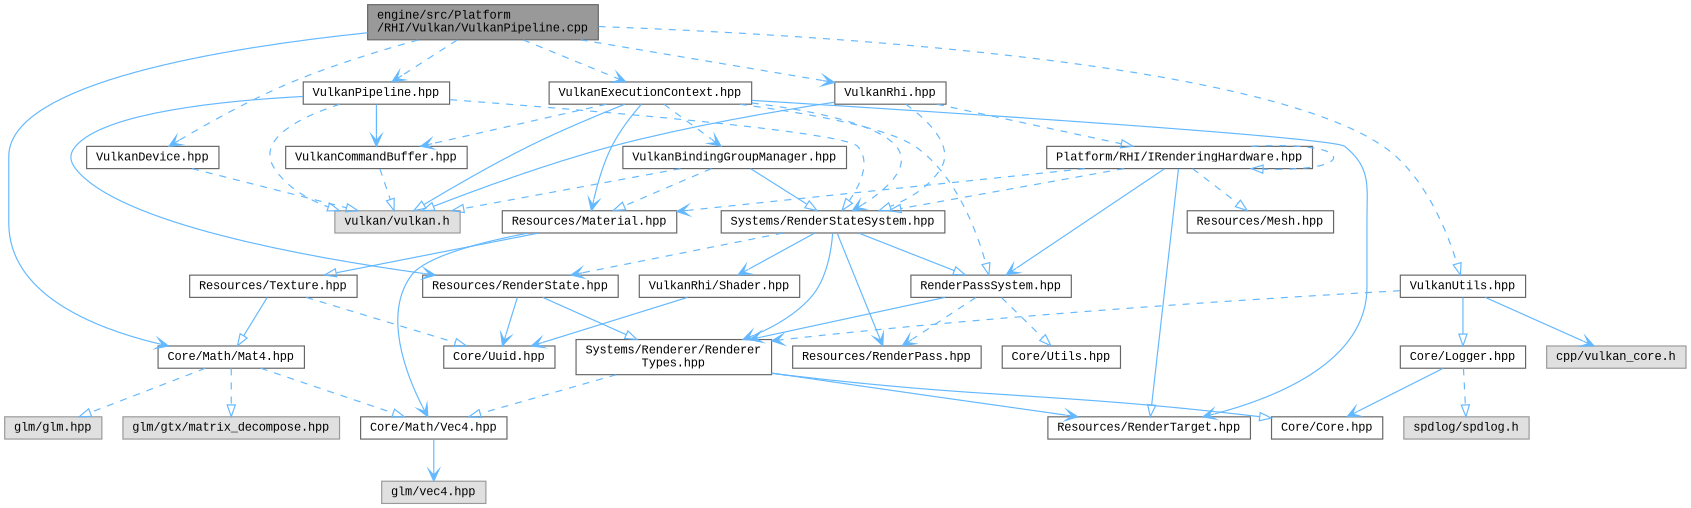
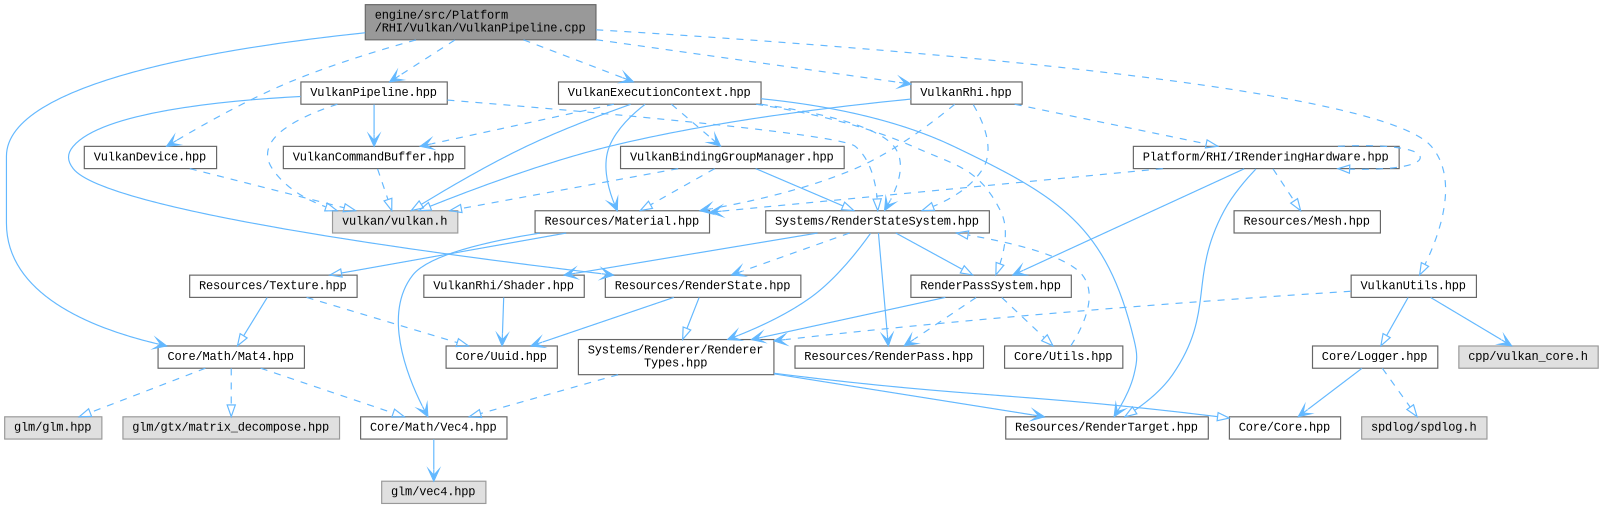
  digraph {
    fontname="Liberation Mono"
    node [color=grey40 fillcolor=white fontname="Liberation Mono" fontsize=10 shape=box style=filled]
    edge [arrowhead=onormal color=steelblue1 fontname="Liberation Mono" fontsize=10 labelfontname=Helvetica labelfontsize=10 style=dashed]
    n1 [color=gray40 fillcolor=grey60 fontcolor=black height=0.2 label="engine/src/Platform\l/RHI/Vulkan/VulkanPipeline.cpp" width=0.4]
    n2 [height=0.2 label="VulkanPipeline.hpp" width=0.4]
    n3 [height=0.2 label="Core/Math/Mat4.hpp" width=0.4]
    n4 [height=0.2 label="VulkanDevice.hpp" width=0.4]
    n5 [height=0.2 label="VulkanExecutionContext.hpp" width=0.4]
    n6 [height=0.2 label="VulkanRhi.hpp" width=0.4]
    n7 [height=0.2 label="VulkanUtils.hpp" width=0.4]
    n8 [color=grey60 fillcolor="#E0E0E0" height=0.2 label="vulkan/vulkan.h" width=0.4]
    n9 [height=0.2 label="Resources/RenderState.hpp" width=0.4]
    n10 [height=0.2 label="Systems/RenderStateSystem.hpp" width=0.4]
    n11 [height=0.2 label="VulkanCommandBuffer.hpp" width=0.4]
    n12 [height=0.2 label="Core/Math/Vec4.hpp" width=0.4]
    n13 [color=grey60 fillcolor="#E0E0E0" height=0.2 label="glm/glm.hpp" width=0.4]
    n14 [color=grey60 fillcolor="#E0E0E0" height=0.2 label="glm/gtx/matrix_decompose.hpp" width=0.4]
    n15 [height=0.2 label="Resources/RenderTarget.hpp" width=0.4]
    n16 [height=0.2 label="RenderPassSystem.hpp" width=0.4]
    n17 [height=0.2 label="VulkanBindingGroupManager.hpp" width=0.4]
    n18 [height=0.2 label="Resources/Material.hpp" width=0.4]
    n19 [height=0.2 label="Platform/RHI/IRenderingHardware.hpp" width=0.4]
    n20 [height=0.2 label="Systems/Renderer/Renderer\lTypes.hpp" width=0.4]
    n21 [color=grey60 fillcolor="#E0E0E0" height=0.2 label="cpp/vulkan_core.h" width=0.4]
    n22 [height=0.2 label="Core/Logger.hpp" width=0.4]
    n23 [height=0.2 label="Core/Uuid.hpp" width=0.4]
    n24 [height=0.2 label="Resources/RenderPass.hpp" width=0.4]
    n25 [height=0.2 label="VulkanRhi/Shader.hpp" width=0.4]
    n26 [height=0.2 label="Core/Core.hpp" width=0.4]
    n27 [color=grey60 fillcolor="#E0E0E0" height=0.2 label="glm/vec4.hpp" width=0.4]
    n28 [height=0.2 label="Core/Utils.hpp" width=0.4]
    n29 [height=0.2 label="Resources/Texture.hpp" width=0.4]
    n30 [height=0.2 label="Resources/Mesh.hpp" width=0.4]
    n31 [color=grey60 fillcolor="#E0E0E0" height=0.2 label="spdlog/spdlog.h" width=0.4]
    n1 -> n2 [arrowhead=vee]
    n1 -> n3 [arrowhead=vee style=solid]
    n1 -> n4 [arrowhead=vee]
    n1 -> n5 [arrowhead=vee]
    n1 -> n6 [arrowhead=vee]
    n1 -> n7
    n2 -> n8
    n2 -> n9 [arrowhead=vee style=solid]
    n2 -> n10
    n2 -> n11 [arrowhead=vee style=solid]
    n3 -> n12
    n3 -> n13
    n3 -> n14
    n4 -> n8
    n5 -> n8 [style=solid]
    n5 -> n10 [arrowhead=vee]
    n5 -> n11 [arrowhead=vee]
    n5 -> n15 [arrowhead=vee style=solid]
    n5 -> n16
    n5 -> n17 [arrowhead=vee]
    n5 -> n18 [arrowhead=vee style=solid]
    n6 -> n8 [style=solid]
    n6 -> n10
+   n6 -> n18 [arrowhead=vee]
    n6 -> n19
    n7 -> n20 [arrowhead=vee]
    n7 -> n21 [arrowhead=vee style=solid]
    n7 -> n22 [style=solid]
    n9 -> n20 [style=solid]
    n9 -> n23 [arrowhead=vee style=solid]
    n10 -> n9 [arrowhead=vee]
    n10 -> n16 [style=solid]
    n10 -> n20 [arrowhead=vee style=solid]
    n10 -> n24 [arrowhead=vee style=solid]
    n10 -> n25 [arrowhead=vee style=solid]
    n11 -> n8
    n12 -> n27 [arrowhead=vee style=solid]
    n16 -> n20 [arrowhead=vee style=solid]
    n16 -> n24 [arrowhead=vee]
    n16 -> n28
    n17 -> n8
    n17 -> n10 [style=solid]
    n17 -> n18
    n18 -> n12 [arrowhead=vee style=solid]
    n18 -> n29 [style=solid]
-   n19 -> n10
+   n28 -> n10
    n19 -> n15 [style=solid]
    n19 -> n16 [arrowhead=vee style=solid]
    n19 -> n18 [arrowhead=vee]
    n19 -> n19
    n19 -> n30
    n20 -> n12
    n20 -> n15 [arrowhead=vee style=solid]
    n20 -> n26 [style=solid]
    n22 -> n26 [arrowhead=vee style=solid]
    n22 -> n31
    n25 -> n23 [arrowhead=vee style=solid]
    n29 -> n3 [style=solid]
    n29 -> n23
  }
